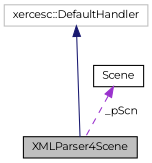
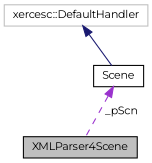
  digraph {
    fontname=Montserrat
    node [color=black fillcolor=white fontname=Montserrat fontsize=10 shape=record style=filled]
    edge [dir=back fontname=Montserrat fontsize=10 labelfontname=Helvetica labelfontsize=10]
    n1 [fillcolor=grey75 fontcolor=black height=0.2 label=XMLParser4Scene width=0.4]
    n2 [color=grey75 height=0.2 label="xercesc::DefaultHandler" width=0.4]
    n3 [height=0.2 label=Scene width=0.4]
-   n2 -> n1 [color=midnightblue style=solid]
+   n2 -> n3 [color=midnightblue style=solid]
    n3 -> n1 [color=darkorchid3 label=" _pScn" style=dashed]
  }
